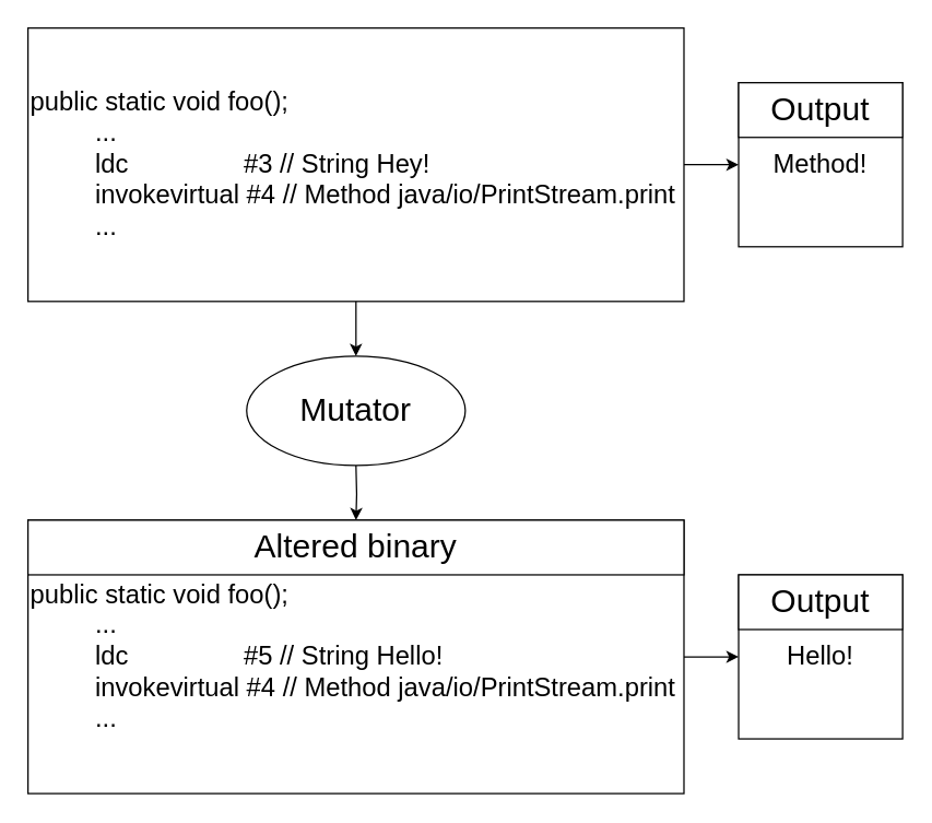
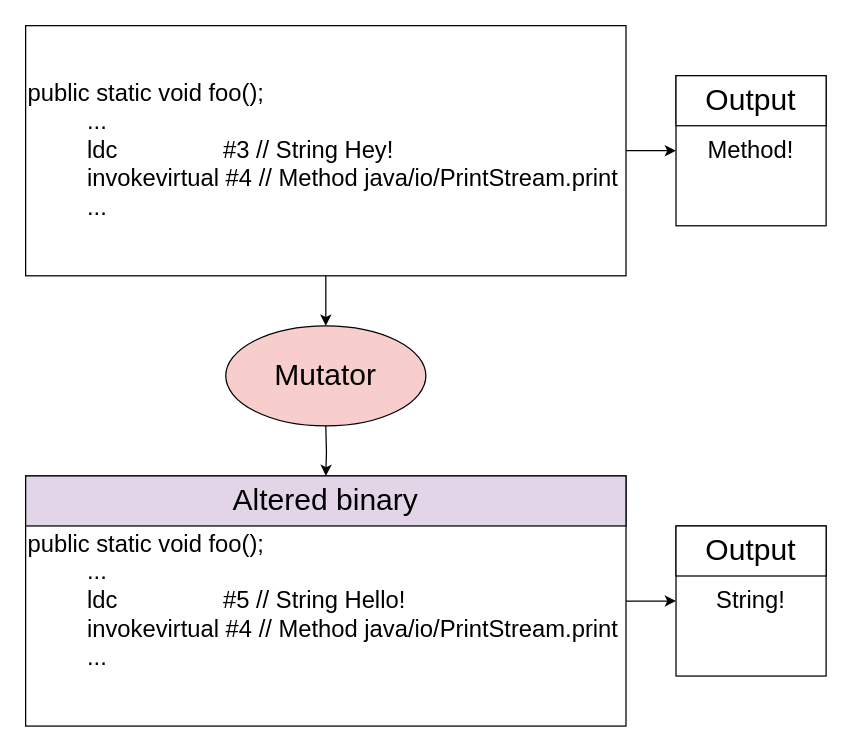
  <mxCell id="0" />
  <mxCell id="1" parent="0" />
- <mxCell id="2" value="&lt;font style=&quot;font-size: 19px;&quot;&gt;Hello!&lt;/font&gt;" style="rounded=0;whiteSpace=wrap;html=1;" vertex="1" parent="1"><mxGeometry x="540" y="420" width="120" height="120" as="geometry" /></mxCell>
+ <mxCell id="2" value="&lt;font style=&quot;font-size: 19px;&quot;&gt;String!&lt;/font&gt;" style="rounded=0;whiteSpace=wrap;html=1;" vertex="1" parent="1"><mxGeometry x="540" y="420" width="120" height="120" as="geometry" /></mxCell>
  <mxCell id="3" value="" style="edgeStyle=orthogonalEdgeStyle;rounded=0;orthogonalLoop=1;jettySize=auto;html=1;" edge="1" parent="1" source="5"><mxGeometry relative="1" as="geometry"><mxPoint x="260" y="260" as="targetPoint" /></mxGeometry></mxCell>
  <mxCell id="4" style="edgeStyle=orthogonalEdgeStyle;rounded=0;orthogonalLoop=1;jettySize=auto;html=1;entryX=0;entryY=0.5;entryDx=0;entryDy=0;" edge="1" parent="1" source="5" target="11"><mxGeometry relative="1" as="geometry" /></mxCell>
  <mxCell id="5" value="&lt;div style=&quot;font-size: 19px;&quot;&gt;&lt;font style=&quot;font-size: 19px;&quot;&gt;public static void foo();&lt;/font&gt;&lt;/div&gt;&lt;div style=&quot;font-size: 19px;&quot;&gt;&lt;font style=&quot;font-size: 19px;&quot;&gt;&amp;nbsp; &amp;nbsp; &amp;nbsp; &amp;nbsp; &amp;nbsp;...&lt;/font&gt;&lt;/div&gt;&lt;div style=&quot;font-size: 19px;&quot;&gt;&lt;font style=&quot;font-size: 19px;&quot;&gt;&amp;nbsp; &amp;nbsp; &amp;nbsp; &amp;nbsp; &amp;nbsp;ldc&amp;nbsp; &amp;nbsp; &amp;nbsp; &amp;nbsp; &amp;nbsp; &amp;nbsp; &amp;nbsp; &amp;nbsp; #3 // String Hey!&lt;/font&gt;&lt;/div&gt;&lt;div style=&quot;font-size: 19px;&quot;&gt;&lt;font style=&quot;font-size: 19px;&quot;&gt;&amp;nbsp; &amp;nbsp; &amp;nbsp; &amp;nbsp; &amp;nbsp;invokevirtual #4 // Method java/io/PrintStream.print&lt;/font&gt;&lt;/div&gt;&lt;div style=&quot;font-size: 19px;&quot;&gt;&lt;font style=&quot;font-size: 19px;&quot;&gt;&amp;nbsp; &amp;nbsp; &amp;nbsp; &amp;nbsp; &amp;nbsp;...&lt;/font&gt;&lt;/div&gt;" style="rounded=0;whiteSpace=wrap;html=1;align=left;" vertex="1" parent="1"><mxGeometry x="20" y="20" width="480" height="200" as="geometry" /></mxCell>
  <mxCell id="6" value="" style="edgeStyle=orthogonalEdgeStyle;rounded=0;orthogonalLoop=1;jettySize=auto;html=1;" edge="1" parent="1" target="9"><mxGeometry relative="1" as="geometry"><mxPoint x="260" y="340" as="sourcePoint" /></mxGeometry></mxCell>
  <mxCell id="7" style="edgeStyle=orthogonalEdgeStyle;rounded=0;orthogonalLoop=1;jettySize=auto;html=1;exitX=1;exitY=0.5;exitDx=0;exitDy=0;entryX=0;entryY=0.5;entryDx=0;entryDy=0;" edge="1" parent="1" source="8" target="2"><mxGeometry relative="1" as="geometry" /></mxCell>
  <mxCell id="8" value="&lt;div style=&quot;font-size: 19px;&quot;&gt;&lt;font style=&quot;font-size: 19px;&quot;&gt;public static void foo();&lt;/font&gt;&lt;/div&gt;&lt;div style=&quot;font-size: 19px;&quot;&gt;&lt;font style=&quot;font-size: 19px;&quot;&gt;&amp;nbsp; &amp;nbsp; &amp;nbsp; &amp;nbsp; &amp;nbsp;...&lt;/font&gt;&lt;/div&gt;&lt;div style=&quot;font-size: 19px;&quot;&gt;&lt;font style=&quot;font-size: 19px;&quot;&gt;&amp;nbsp; &amp;nbsp; &amp;nbsp; &amp;nbsp; &amp;nbsp;ldc&amp;nbsp; &amp;nbsp; &amp;nbsp; &amp;nbsp; &amp;nbsp; &amp;nbsp; &amp;nbsp; &amp;nbsp; #5 // String Hello!&lt;/font&gt;&lt;/div&gt;&lt;div style=&quot;font-size: 19px;&quot;&gt;&lt;font style=&quot;font-size: 19px;&quot;&gt;&amp;nbsp; &amp;nbsp; &amp;nbsp; &amp;nbsp; &amp;nbsp;invokevirtual #4 // Method java/io/PrintStream.print&lt;/font&gt;&lt;/div&gt;&lt;div style=&quot;font-size: 19px;&quot;&gt;&lt;font style=&quot;font-size: 19px;&quot;&gt;&amp;nbsp; &amp;nbsp; &amp;nbsp; &amp;nbsp; &amp;nbsp;...&lt;/font&gt;&lt;/div&gt;" style="rounded=0;whiteSpace=wrap;html=1;align=left;" vertex="1" parent="1"><mxGeometry x="20" y="380" width="480" height="200" as="geometry" /></mxCell>
- <mxCell id="9" value="&lt;span style=&quot;font-size: 24px;&quot;&gt;Altered binary&lt;/span&gt;" style="rounded=0;whiteSpace=wrap;html=1;" vertex="1" parent="1"><mxGeometry x="20" y="380" width="480" height="40" as="geometry" /></mxCell>
+ <mxCell id="9" value="&lt;span style=&quot;font-size: 24px;&quot;&gt;Altered binary&lt;/span&gt;" style="rounded=0;whiteSpace=wrap;html=1;fillColor=#e1d5e7;" vertex="1" parent="1"><mxGeometry x="20" y="380" width="480" height="40" as="geometry" /></mxCell>
  <mxCell id="10" value="&lt;font style=&quot;font-size: 24px;&quot;&gt;Output&lt;/font&gt;" style="whiteSpace=wrap;html=1;align=center;rounded=0;" vertex="1" parent="1"><mxGeometry x="540" y="420" width="120" height="40" as="geometry" /></mxCell>
  <mxCell id="11" value="&lt;font style=&quot;font-size: 19px;&quot;&gt;Method!&lt;/font&gt;" style="rounded=0;whiteSpace=wrap;html=1;" vertex="1" parent="1"><mxGeometry x="540" y="60" width="120" height="120" as="geometry" /></mxCell>
  <mxCell id="12" value="&lt;font style=&quot;font-size: 24px;&quot;&gt;Output&lt;/font&gt;" style="whiteSpace=wrap;html=1;align=center;rounded=0;" vertex="1" parent="1"><mxGeometry x="540" y="60" width="120" height="40" as="geometry" /></mxCell>
- <mxCell id="13" value="&lt;span style=&quot;font-size: 24px;&quot;&gt;Mutator&lt;/span&gt;" style="ellipse;whiteSpace=wrap;html=1;" vertex="1" parent="1"><mxGeometry x="180" y="260" width="160" height="80" as="geometry" /></mxCell>
+ <mxCell id="13" value="&lt;span style=&quot;font-size: 24px;&quot;&gt;Mutator&lt;/span&gt;" style="ellipse;whiteSpace=wrap;html=1;fillColor=#f8cecc;" vertex="1" parent="1"><mxGeometry x="180" y="260" width="160" height="80" as="geometry" /></mxCell>
